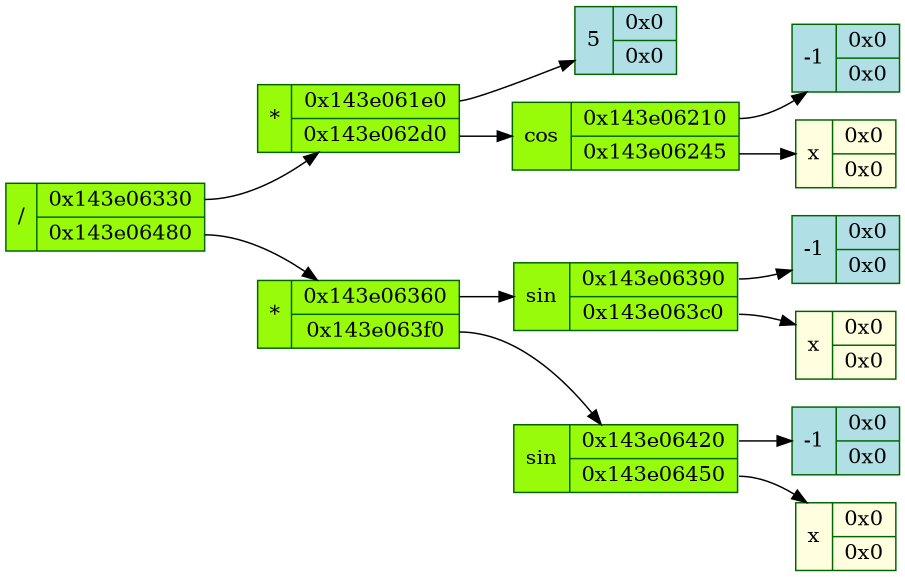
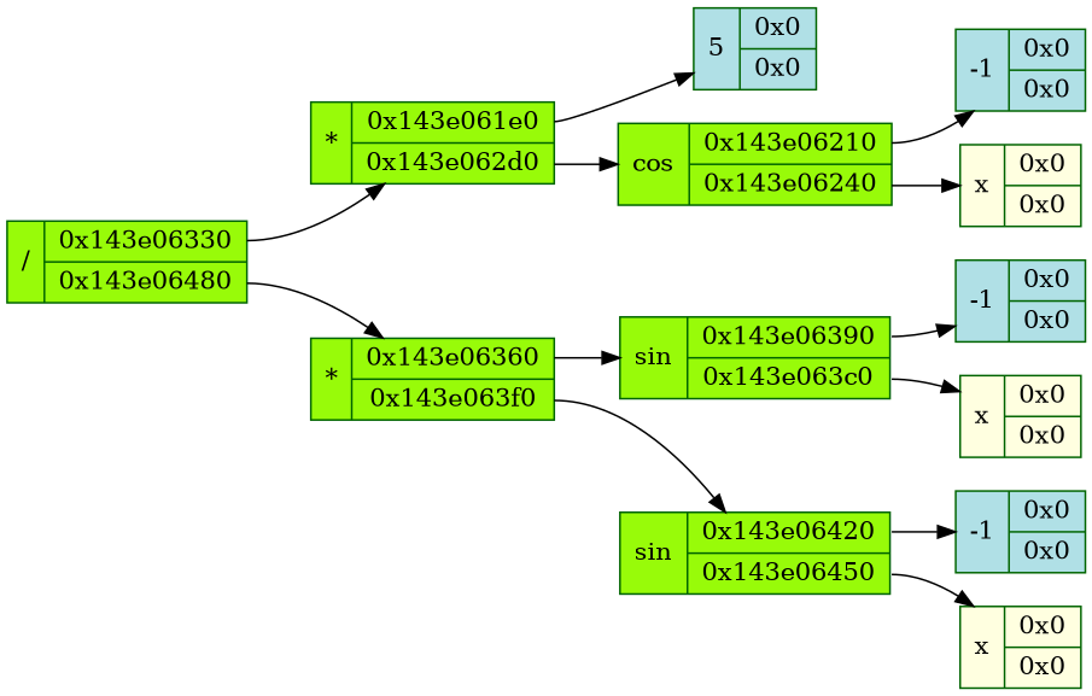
  digraph {
    rankdir=LR
    node [color=darkgreen fillcolor="#98FB9" shape=record style=filled]
    edge [arrowhead=normal color=black]
    n1 [label="{ /  | {<fl5433746608> 0x143e06330 | <fr5433746608> 0x143e06480}}"]
    n2 [label="{ *  | {<fl5433746224> 0x143e061e0 | <fr5433746224> 0x143e062d0}}"]
    n3 [label="{ *  | {<fl5433746560> 0x143e06360 | <fr5433746560> 0x143e063f0}}"]
    n4 [fillcolor="#B0E0E6" label="{5  | {<fl5433745888> 0x0 | <fr5433745888> 0x0}}"]
-   n5 [label="{ cos  | {<fl5433746128> 0x143e06210 | <fr5433746128> 0x143e06245}}"]
+   n5 [label="{ cos  | {<fl5433746128> 0x143e06210 | <fr5433746128> 0x143e06240}}"]
    n6 [fillcolor="#B0E0E6" label="{-1  | {<fl5433745936> 0x0 | <fr5433745936> 0x0}}"]
    n7 [fillcolor="#FFFFE0" label="{x  | {<fl5433745984> 0x0 | <fr5433745984> 0x0}}"]
    n8 [label="{ sin  | {<fl5433746272> 0x143e06390 | <fr5433746272> 0x143e063c0}}"]
    n9 [label="{ sin  | {<fl5433746416> 0x143e06420 | <fr5433746416> 0x143e06450}}"]
    n10 [fillcolor="#B0E0E6" label="{-1  | {<fl5433746320> 0x0 | <fr5433746320> 0x0}}"]
    n11 [fillcolor="#FFFFE0" label="{x  | {<fl5433746368> 0x0 | <fr5433746368> 0x0}}"]
    n12 [fillcolor="#B0E0E6" label="{-1  | {<fl5433746464> 0x0 | <fr5433746464> 0x0}}"]
    n13 [fillcolor="#FFFFE0" label="{x  | {<fl5433746512> 0x0 | <fr5433746512> 0x0}}"]
    n1 -> n2 [tailport=fl5433746608]
    n1 -> n3 [tailport=fr5433746608]
    n2 -> n4 [tailport=fl5433746224]
    n2 -> n5 [tailport=fr5433746224]
    n3 -> n8 [tailport=fl5433746560]
    n3 -> n9 [tailport=fr5433746560]
    n5 -> n6 [tailport=fl5433746128]
    n5 -> n7 [tailport=fr5433746128]
    n8 -> n10 [tailport=fl5433746272]
    n8 -> n11 [tailport=fr5433746272]
    n9 -> n12 [tailport=fl5433746416]
    n9 -> n13 [tailport=fr5433746416]
  }
